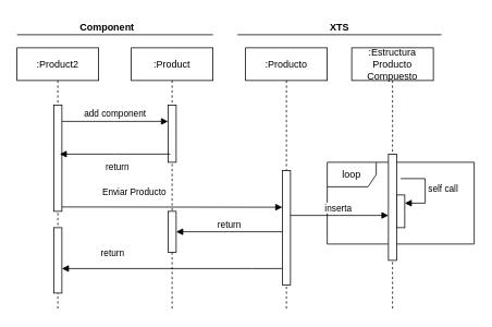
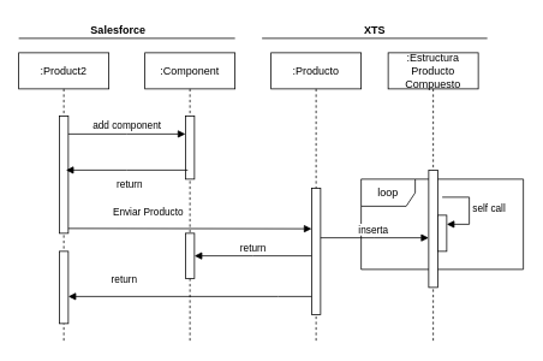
  <mxCell id="0" />
  <mxCell id="1" parent="0" />
  <mxCell id="2" value=":Product2" style="shape=umlLifeline;perimeter=lifelinePerimeter;whiteSpace=wrap;html=1;container=0;dropTarget=0;collapsible=0;recursiveResize=0;outlineConnect=0;portConstraint=eastwest;newEdgeStyle={&quot;edgeStyle&quot;:&quot;elbowEdgeStyle&quot;,&quot;elbow&quot;:&quot;vertical&quot;,&quot;curved&quot;:0,&quot;rounded&quot;:0};" parent="1" vertex="1"><mxGeometry x="20" y="58" width="100" height="320" as="geometry" /></mxCell>
  <mxCell id="3" value="" style="html=1;points=[];perimeter=orthogonalPerimeter;outlineConnect=0;targetShapes=umlLifeline;portConstraint=eastwest;newEdgeStyle={&quot;edgeStyle&quot;:&quot;elbowEdgeStyle&quot;,&quot;elbow&quot;:&quot;vertical&quot;,&quot;curved&quot;:0,&quot;rounded&quot;:0};" vertex="1" parent="2"><mxGeometry x="45" y="70" width="10" height="130" as="geometry" /></mxCell>
  <mxCell id="4" value="" style="html=1;points=[];perimeter=orthogonalPerimeter;outlineConnect=0;targetShapes=umlLifeline;portConstraint=eastwest;newEdgeStyle={&quot;edgeStyle&quot;:&quot;elbowEdgeStyle&quot;,&quot;elbow&quot;:&quot;vertical&quot;,&quot;curved&quot;:0,&quot;rounded&quot;:0};" vertex="1" parent="2"><mxGeometry x="45" y="220" width="10" height="80" as="geometry" /></mxCell>
  <mxCell id="5" value=":Producto" style="shape=umlLifeline;perimeter=lifelinePerimeter;whiteSpace=wrap;html=1;container=0;dropTarget=0;collapsible=0;recursiveResize=0;outlineConnect=0;portConstraint=eastwest;newEdgeStyle={&quot;edgeStyle&quot;:&quot;elbowEdgeStyle&quot;,&quot;elbow&quot;:&quot;vertical&quot;,&quot;curved&quot;:0,&quot;rounded&quot;:0};" parent="1" vertex="1"><mxGeometry x="300" y="58" width="100" height="320" as="geometry" /></mxCell>
  <mxCell id="6" value="" style="html=1;points=[];perimeter=orthogonalPerimeter;outlineConnect=0;targetShapes=umlLifeline;portConstraint=eastwest;newEdgeStyle={&quot;edgeStyle&quot;:&quot;elbowEdgeStyle&quot;,&quot;elbow&quot;:&quot;vertical&quot;,&quot;curved&quot;:0,&quot;rounded&quot;:0};" vertex="1" parent="5"><mxGeometry x="45" y="150" width="10" height="140" as="geometry" /></mxCell>
- <mxCell id="7" value=":Product" style="shape=umlLifeline;perimeter=lifelinePerimeter;whiteSpace=wrap;html=1;container=1;dropTarget=0;collapsible=0;recursiveResize=0;outlineConnect=0;portConstraint=eastwest;newEdgeStyle={&quot;edgeStyle&quot;:&quot;elbowEdgeStyle&quot;,&quot;elbow&quot;:&quot;vertical&quot;,&quot;curved&quot;:0,&quot;rounded&quot;:0};" vertex="1" parent="1"><mxGeometry x="160" y="58" width="100" height="320" as="geometry" /></mxCell>
+ <mxCell id="7" value=":Component" style="shape=umlLifeline;perimeter=lifelinePerimeter;whiteSpace=wrap;html=1;container=1;dropTarget=0;collapsible=0;recursiveResize=0;outlineConnect=0;portConstraint=eastwest;newEdgeStyle={&quot;edgeStyle&quot;:&quot;elbowEdgeStyle&quot;,&quot;elbow&quot;:&quot;vertical&quot;,&quot;curved&quot;:0,&quot;rounded&quot;:0};" vertex="1" parent="1"><mxGeometry x="160" y="58" width="100" height="320" as="geometry" /></mxCell>
  <mxCell id="8" value="" style="html=1;points=[];perimeter=orthogonalPerimeter;outlineConnect=0;targetShapes=umlLifeline;portConstraint=eastwest;newEdgeStyle={&quot;edgeStyle&quot;:&quot;elbowEdgeStyle&quot;,&quot;elbow&quot;:&quot;vertical&quot;,&quot;curved&quot;:0,&quot;rounded&quot;:0};" vertex="1" parent="7"><mxGeometry x="45" y="70" width="10" height="70" as="geometry" /></mxCell>
  <mxCell id="9" value="" style="html=1;points=[];perimeter=orthogonalPerimeter;outlineConnect=0;targetShapes=umlLifeline;portConstraint=eastwest;newEdgeStyle={&quot;edgeStyle&quot;:&quot;elbowEdgeStyle&quot;,&quot;elbow&quot;:&quot;vertical&quot;,&quot;curved&quot;:0,&quot;rounded&quot;:0};" vertex="1" parent="7"><mxGeometry x="45" y="200" width="10" height="50" as="geometry" /></mxCell>
  <mxCell id="10" value="add component" style="html=1;verticalAlign=bottom;endArrow=block;edgeStyle=elbowEdgeStyle;elbow=vertical;curved=0;rounded=0;" edge="1" parent="1"><mxGeometry width="80" relative="1" as="geometry"><mxPoint x="75" y="148" as="sourcePoint" /><mxPoint x="205" y="148" as="targetPoint" /></mxGeometry></mxCell>
  <mxCell id="11" value="Enviar Producto&amp;nbsp;" style="html=1;verticalAlign=bottom;startArrow=none;startFill=0;endArrow=block;startSize=8;edgeStyle=elbowEdgeStyle;elbow=vertical;curved=0;rounded=0;" edge="1" parent="1"><mxGeometry x="-0.332" y="10" width="60" relative="1" as="geometry"><mxPoint x="75" y="252.656" as="sourcePoint" /><mxPoint x="345" y="252.933" as="targetPoint" /><mxPoint as="offset" /></mxGeometry></mxCell>
  <mxCell id="12" value="loop" style="shape=umlFrame;whiteSpace=wrap;html=1;pointerEvents=0;" vertex="1" parent="1"><mxGeometry x="400" y="198" width="180" height="100" as="geometry" /></mxCell>
  <mxCell id="13" value=":Estructura Producto Compuesto" style="shape=umlLifeline;perimeter=lifelinePerimeter;whiteSpace=wrap;html=1;container=1;dropTarget=0;collapsible=0;recursiveResize=0;outlineConnect=0;portConstraint=eastwest;newEdgeStyle={&quot;edgeStyle&quot;:&quot;elbowEdgeStyle&quot;,&quot;elbow&quot;:&quot;vertical&quot;,&quot;curved&quot;:0,&quot;rounded&quot;:0};" vertex="1" parent="1"><mxGeometry x="430" y="58" width="100" height="320" as="geometry" /></mxCell>
  <mxCell id="14" value="" style="html=1;points=[];perimeter=orthogonalPerimeter;outlineConnect=0;targetShapes=umlLifeline;portConstraint=eastwest;newEdgeStyle={&quot;edgeStyle&quot;:&quot;elbowEdgeStyle&quot;,&quot;elbow&quot;:&quot;vertical&quot;,&quot;curved&quot;:0,&quot;rounded&quot;:0};" vertex="1" parent="13"><mxGeometry x="45" y="130" width="10" height="130" as="geometry" /></mxCell>
  <mxCell id="15" value="" style="html=1;points=[];perimeter=orthogonalPerimeter;outlineConnect=0;targetShapes=umlLifeline;portConstraint=eastwest;newEdgeStyle={&quot;edgeStyle&quot;:&quot;elbowEdgeStyle&quot;,&quot;elbow&quot;:&quot;vertical&quot;,&quot;curved&quot;:0,&quot;rounded&quot;:0};" vertex="1" parent="13"><mxGeometry x="55" y="180" width="10" height="40" as="geometry" /></mxCell>
  <mxCell id="16" value="self call" style="html=1;align=left;spacingLeft=2;endArrow=block;rounded=0;edgeStyle=orthogonalEdgeStyle;curved=0;rounded=0;" edge="1" target="15" parent="13"><mxGeometry relative="1" as="geometry"><mxPoint x="60" y="160" as="sourcePoint" /><Array as="points"><mxPoint x="90" y="190" /></Array></mxGeometry></mxCell>
  <mxCell id="17" value="inserta&amp;nbsp;" style="html=1;verticalAlign=bottom;endArrow=block;edgeStyle=elbowEdgeStyle;elbow=vertical;curved=0;rounded=0;" edge="1" parent="1" source="6" target="14"><mxGeometry width="80" relative="1" as="geometry"><mxPoint x="370" y="268" as="sourcePoint" /><mxPoint x="450" y="268" as="targetPoint" /></mxGeometry></mxCell>
  <mxCell id="18" value="" style="line;strokeWidth=1;fillColor=none;align=left;verticalAlign=middle;spacingTop=-1;spacingLeft=3;spacingRight=3;rotatable=0;labelPosition=right;points=[];portConstraint=eastwest;strokeColor=inherit;" vertex="1" parent="1"><mxGeometry x="290" y="38" width="250" height="8" as="geometry" /></mxCell>
  <mxCell id="19" value="XTS" style="text;align=center;fontStyle=1;verticalAlign=middle;spacingLeft=3;spacingRight=3;strokeColor=none;rotatable=0;points=[[0,0.5],[1,0.5]];portConstraint=eastwest;html=1;" vertex="1" parent="1"><mxGeometry x="375" y="20" width="80" height="26" as="geometry" /></mxCell>
  <mxCell id="20" value="" style="line;strokeWidth=1;fillColor=none;align=left;verticalAlign=middle;spacingTop=-1;spacingLeft=3;spacingRight=3;rotatable=0;labelPosition=right;points=[];portConstraint=eastwest;strokeColor=inherit;" vertex="1" parent="1"><mxGeometry x="20" y="38" width="240" height="8" as="geometry" /></mxCell>
- <mxCell id="21" value="Component" style="text;align=center;fontStyle=1;verticalAlign=middle;spacingLeft=3;spacingRight=3;strokeColor=none;rotatable=0;points=[[0,0.5],[1,0.5]];portConstraint=eastwest;html=1;" vertex="1" parent="1"><mxGeometry x="90" y="20" width="80" height="26" as="geometry" /></mxCell>
+ <mxCell id="21" value="Salesforce" style="text;align=center;fontStyle=1;verticalAlign=middle;spacingLeft=3;spacingRight=3;strokeColor=none;rotatable=0;points=[[0,0.5],[1,0.5]];portConstraint=eastwest;html=1;" vertex="1" parent="1"><mxGeometry x="90" y="20" width="80" height="26" as="geometry" /></mxCell>
  <mxCell id="22" value="return" style="html=1;verticalAlign=bottom;endArrow=block;edgeStyle=elbowEdgeStyle;elbow=vertical;curved=0;rounded=0;" edge="1" parent="1" source="6" target="9"><mxGeometry width="80" relative="1" as="geometry"><mxPoint x="390" y="268" as="sourcePoint" /><mxPoint x="270" y="278" as="targetPoint" /></mxGeometry></mxCell>
  <mxCell id="23" value="return" style="html=1;verticalAlign=bottom;endArrow=block;edgeStyle=elbowEdgeStyle;elbow=vertical;curved=0;rounded=0;" edge="1" parent="1" source="6" target="4"><mxGeometry x="0.54" y="-10" width="80" relative="1" as="geometry"><mxPoint x="347.25" y="268" as="sourcePoint" /><mxPoint x="72.75" y="268" as="targetPoint" /><Array as="points"><mxPoint x="307.75" y="328" /></Array><mxPoint as="offset" /></mxGeometry></mxCell>
  <mxCell id="24" value="return" style="html=1;verticalAlign=bottom;endArrow=block;edgeStyle=elbowEdgeStyle;elbow=vertical;curved=0;rounded=0;" edge="1" parent="1"><mxGeometry x="-0.038" y="25" width="80" relative="1" as="geometry"><mxPoint x="207.59" y="188" as="sourcePoint" /><mxPoint x="72.4" y="188" as="targetPoint" /><mxPoint as="offset" /></mxGeometry></mxCell>
